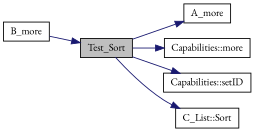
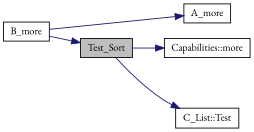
  digraph {
    fontname="EB Garamond"
    rankdir=LR
    node [color=black fillcolor=white fontname="EB Garamond" fontsize=12 shape=record style=filled]
    edge [color=midnightblue fontname="EB Garamond" fontsize=12 labelfontname=Helvetica labelfontsize=12 style=solid]
    n1 [fillcolor=grey75 fontcolor=black height=0.2 label=Test_Sort width=0.4]
    n2 [height=0.2 label=A_more width=0.4]
    n3 [height=0.2 label="Capabilities::more" width=0.4]
-   n4 [height=0.2 label="Capabilities::setID" width=0.4]
-   n5 [height=0.2 label="C_List::Sort" width=0.4]
+   n5 [height=0.2 label="C_List::Test" width=0.4]
    n6 [height=0.2 label=B_more width=0.4]
-   n1 -> n2
+   n6 -> n2
    n1 -> n3
-   n1 -> n4
    n1 -> n5
    n6 -> n1
  }
